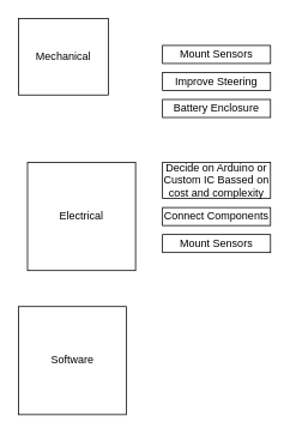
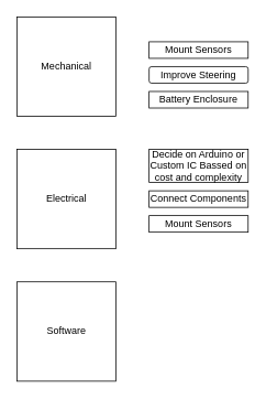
  <mxCell id="0" />
  <mxCell id="1" parent="0" />
- <mxCell id="2" value="Mechanical" style="whiteSpace=wrap;html=1;aspect=fixed;" vertex="1" parent="1"><mxGeometry x="20" y="20" width="100" height="85" as="geometry" /></mxCell>
+ <mxCell id="2" value="Mechanical" style="whiteSpace=wrap;html=1;aspect=fixed;" vertex="1" parent="1"><mxGeometry x="20" y="20" width="120" height="120" as="geometry" /></mxCell>
  <mxCell id="3" value="Software" style="whiteSpace=wrap;html=1;aspect=fixed;" vertex="1" parent="1"><mxGeometry x="20" y="340" width="120" height="120" as="geometry" /></mxCell>
- <mxCell id="4" value="Electrical" style="whiteSpace=wrap;html=1;aspect=fixed;" vertex="1" parent="1"><mxGeometry x="30" y="180" width="120" height="120" as="geometry" /></mxCell>
+ <mxCell id="4" value="Electrical" style="whiteSpace=wrap;html=1;aspect=fixed;" vertex="1" parent="1"><mxGeometry x="20" y="180" width="120" height="120" as="geometry" /></mxCell>
  <mxCell id="5" value="Mount Sensors" style="rounded=0;whiteSpace=wrap;html=1;" vertex="1" parent="1"><mxGeometry x="180" y="50" width="120" height="20" as="geometry" /></mxCell>
- <mxCell id="6" value="Improve Steering" style="rounded=0;whiteSpace=wrap;html=1;" vertex="1" parent="1"><mxGeometry x="180" y="80" width="120" height="20" as="geometry" /></mxCell>
+ <mxCell id="6" value="Improve Steering" style="whiteSpace=wrap;html=1;rounded=1;" vertex="1" parent="1"><mxGeometry x="180" y="80" width="120" height="20" as="geometry" /></mxCell>
  <mxCell id="7" value="Decide on Arduino or Custom IC Bassed on cost and complexity" style="rounded=0;whiteSpace=wrap;html=1;" vertex="1" parent="1"><mxGeometry x="180" y="180" width="120" height="40" as="geometry" /></mxCell>
  <mxCell id="8" value="Mount Sensors" style="rounded=0;whiteSpace=wrap;html=1;" vertex="1" parent="1"><mxGeometry x="180" y="260" width="120" height="20" as="geometry" /></mxCell>
  <mxCell id="9" value="Connect Components" style="rounded=0;whiteSpace=wrap;html=1;" vertex="1" parent="1"><mxGeometry x="180" y="230" width="120" height="20" as="geometry" /></mxCell>
  <mxCell id="10" value="Battery Enclosure" style="rounded=0;whiteSpace=wrap;html=1;" vertex="1" parent="1"><mxGeometry x="180" y="110" width="120" height="20" as="geometry" /></mxCell>
